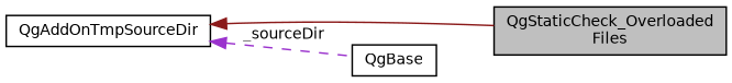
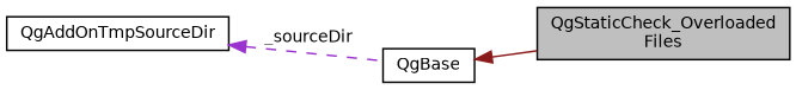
  digraph {
    rankdir=LR
    node [color=black fillcolor=white fontname=Helvetica fontsize=10 shape=record style=filled]
    edge [dir=back fontname=Helvetica fontsize=10 labelfontname=Helvetica labelfontsize=10]
    n1 [fillcolor=grey75 fontcolor=black height=0.2 label="QgStaticCheck_Overloaded\lFiles" width=0.4]
    n2 [height=0.2 label=QgBase width=0.4]
    n3 [height=0.2 label=QgAddOnTmpSourceDir width=0.4]
-   n3 -> n1 [color=firebrick4 style=solid]
+   n2 -> n1 [color=firebrick4 style=solid]
    n3 -> n2 [color=darkorchid3 label=" _sourceDir" style=dashed]
  }
